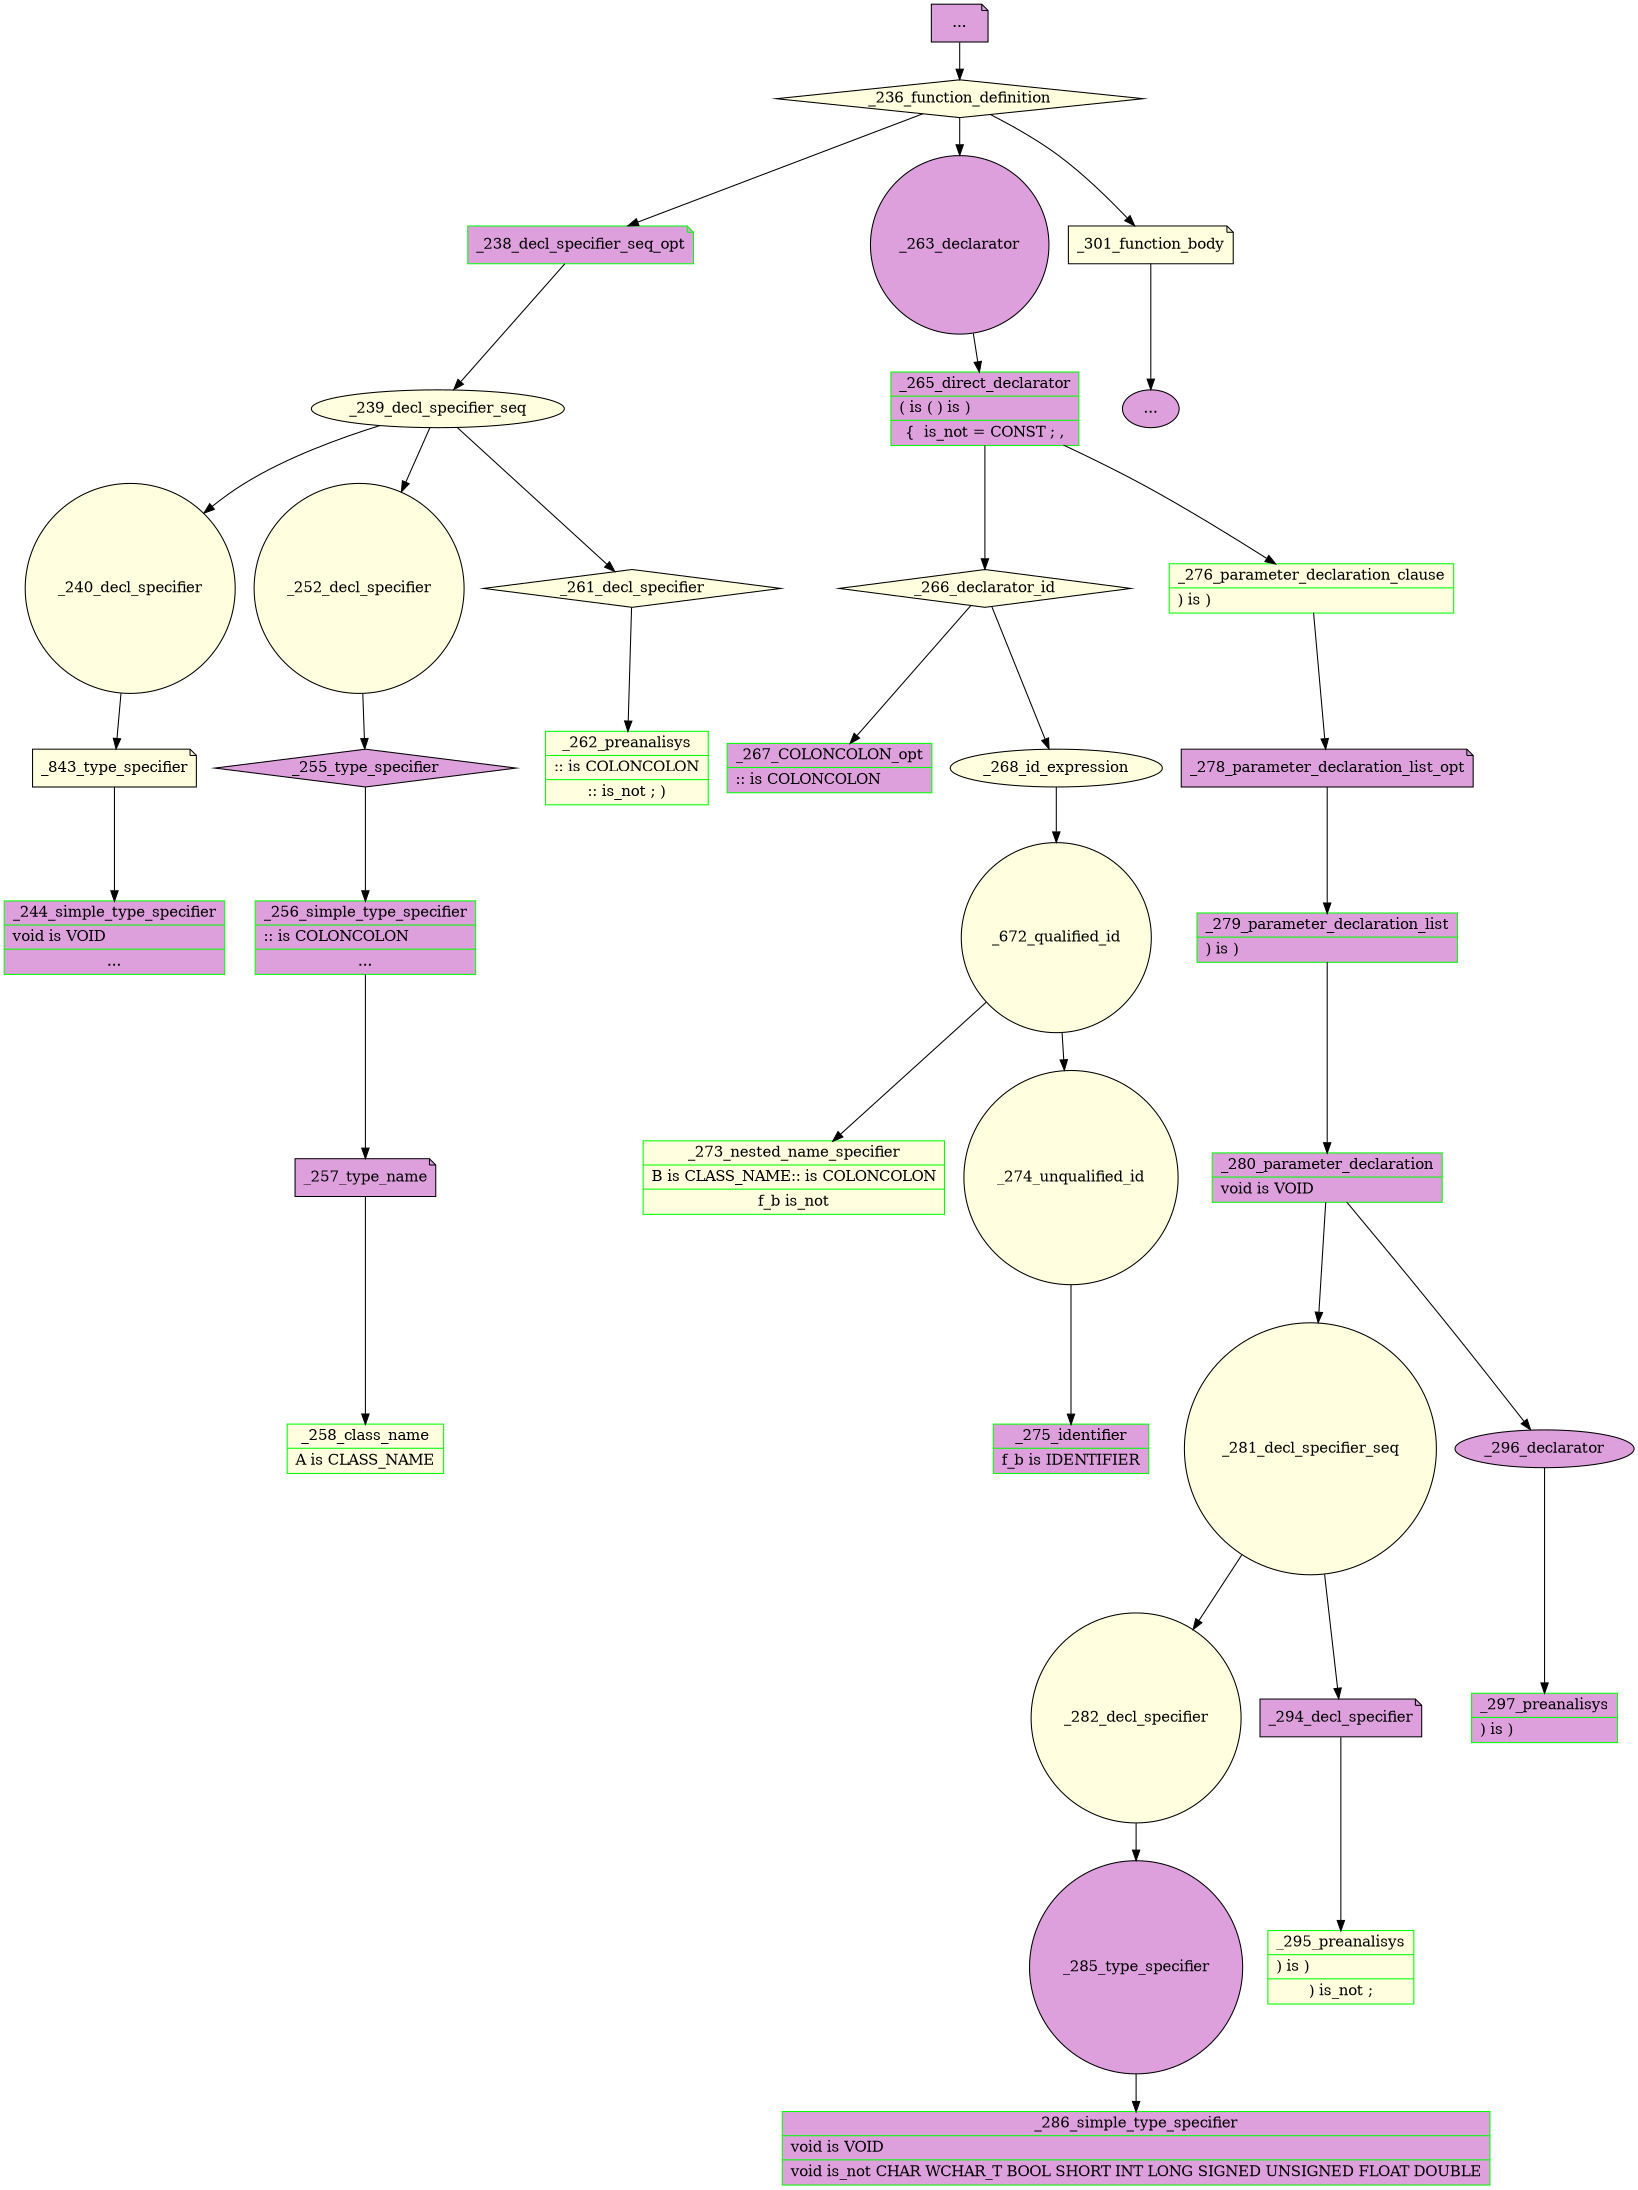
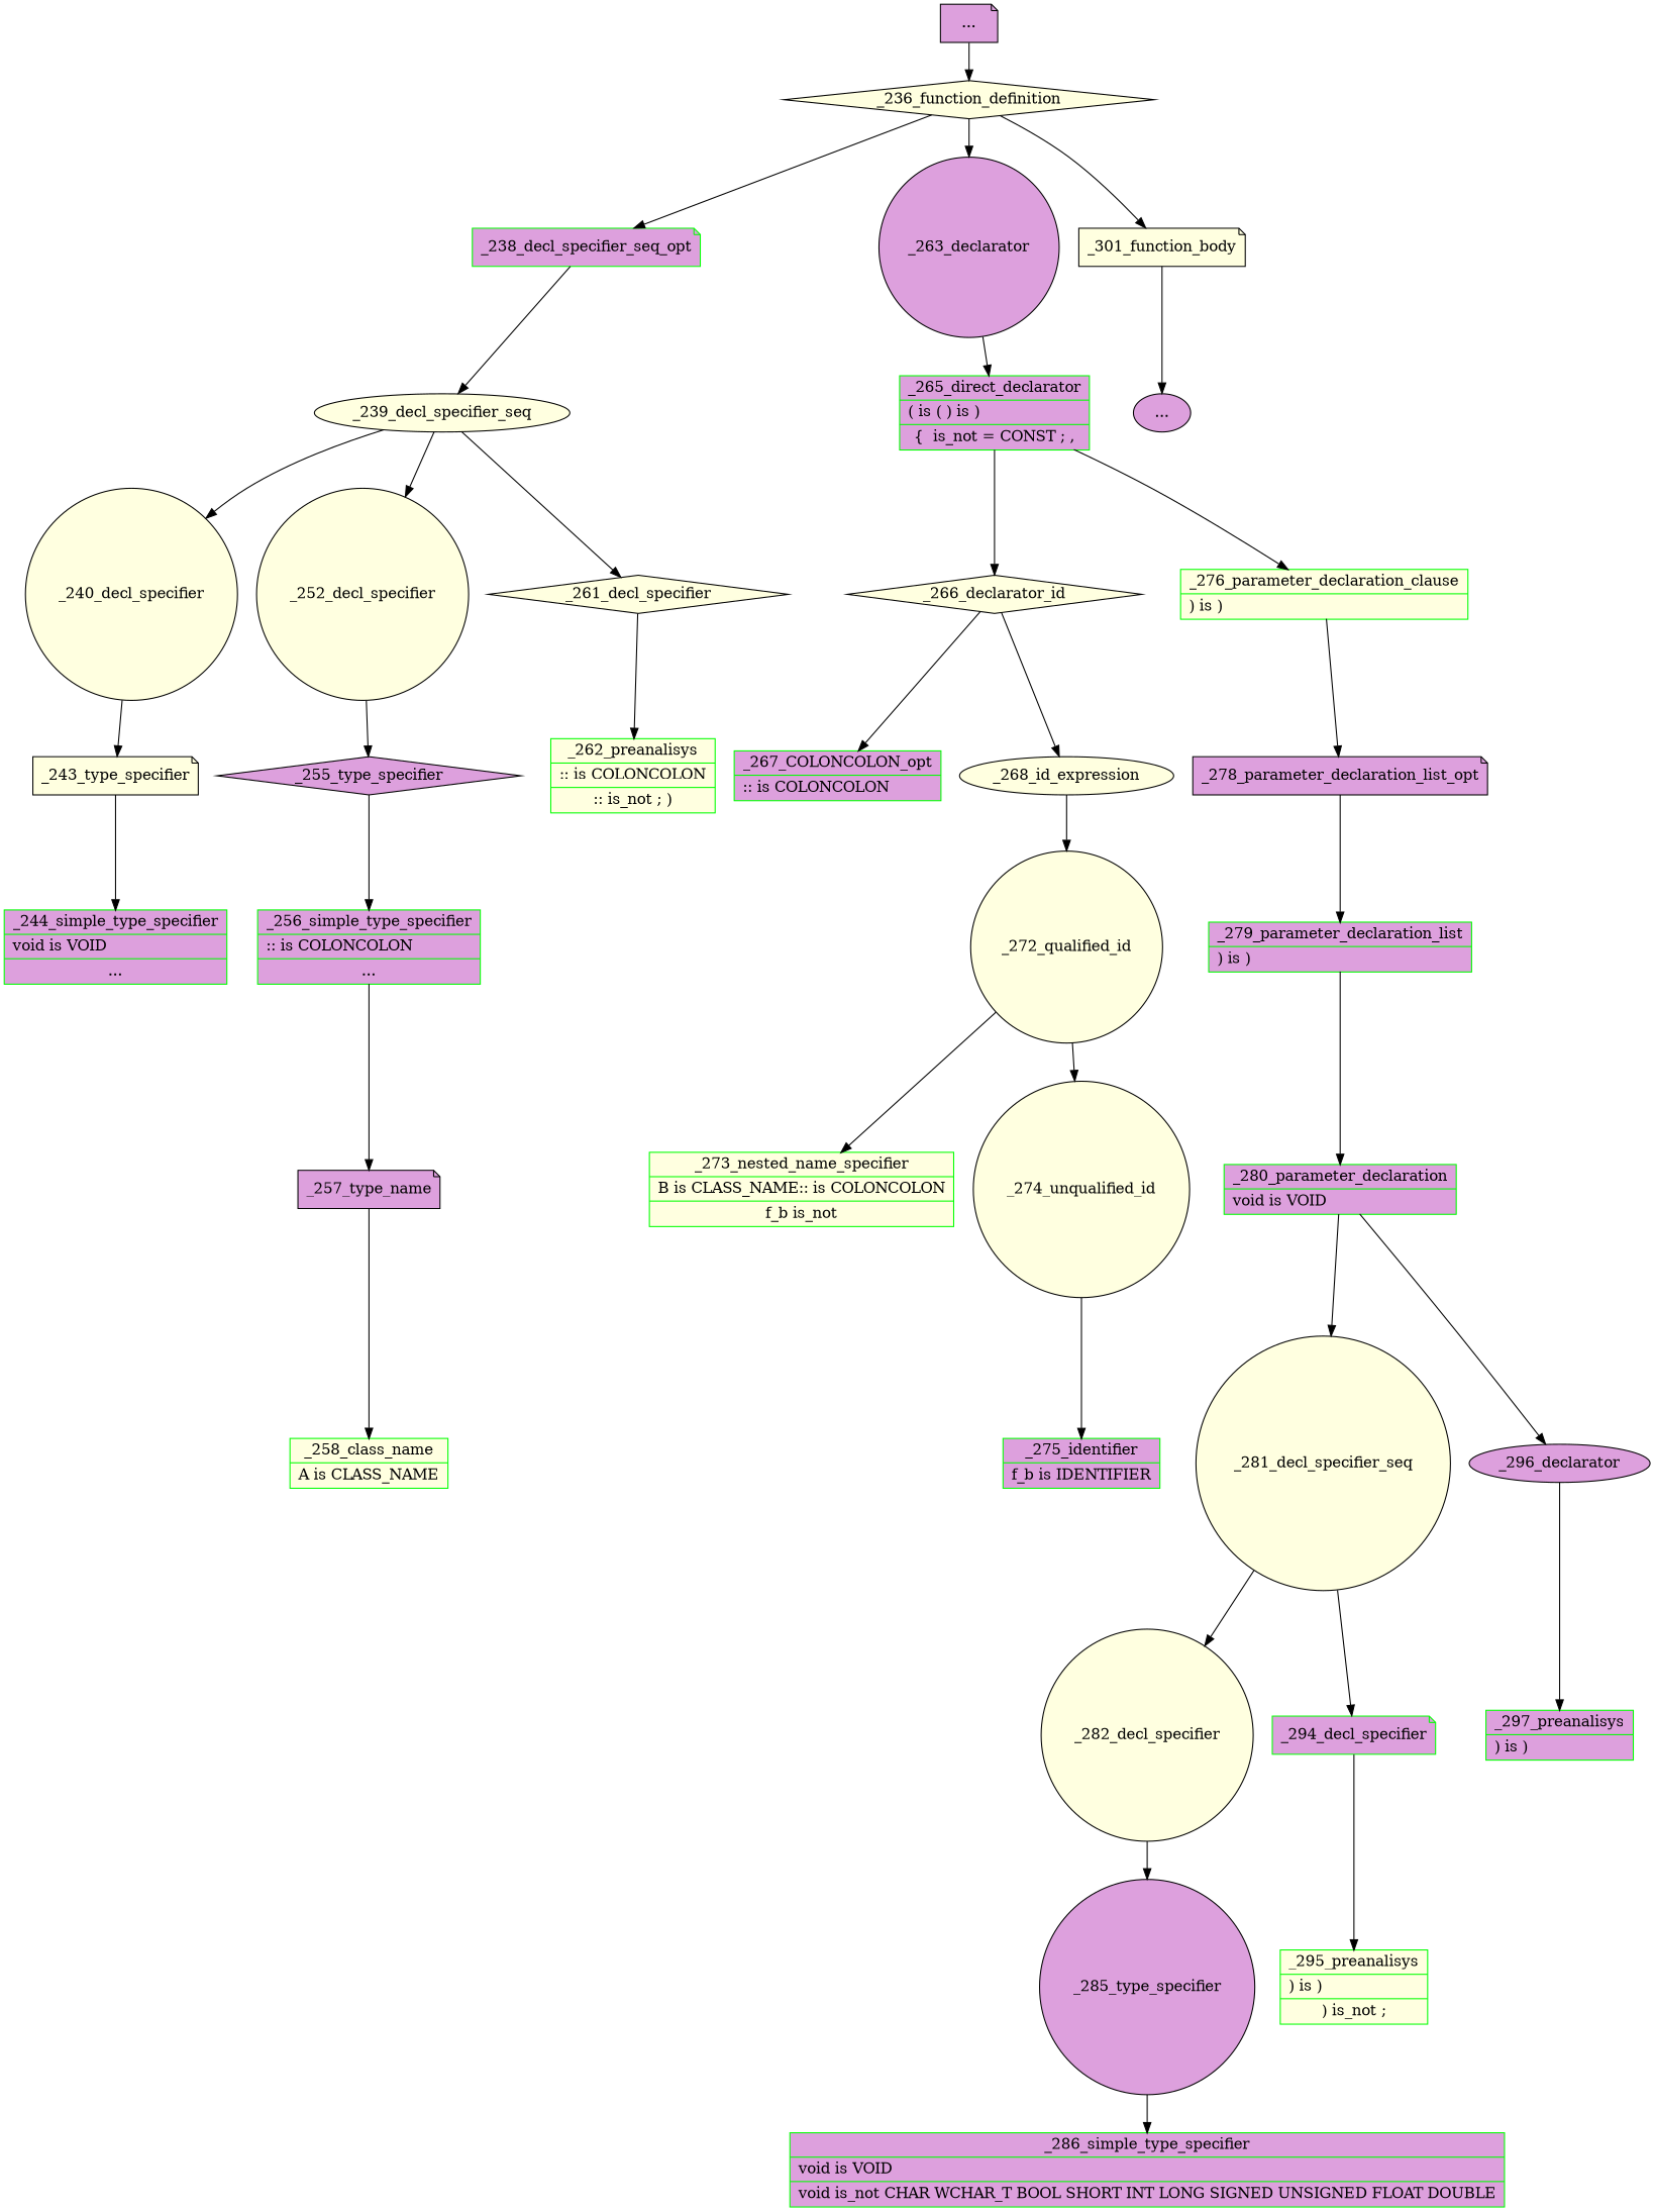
  digraph {
    node [fillcolor=plum shape=record style=filled]
    n1 [label="..." shape=note]
    n2 [fillcolor=lightyellow label=_236_function_definition shape=diamond]
    n3 [color=green label=_238_decl_specifier_seq_opt shape=note]
    n4 [label=_263_declarator shape=circle]
    n5 [fillcolor=lightyellow label=_301_function_body shape=note]
    n6 [label="..." shape=ellipse]
    n7 [fillcolor=lightyellow label=_239_decl_specifier_seq shape=ellipse]
    n8 [color=green label="{_265_direct_declarator|( is  ( ) is  ) \l| \{ \ is_not =\ CONST\ ;\ \,}"]
    n9 [fillcolor=lightyellow label=_240_decl_specifier shape=circle]
    n10 [fillcolor=lightyellow label=_252_decl_specifier shape=circle]
    n11 [fillcolor=lightyellow label=_261_decl_specifier shape=diamond]
-   n12 [fillcolor=lightyellow label=_843_type_specifier shape=note]
+   n12 [fillcolor=lightyellow label=_243_type_specifier shape=note]
    n13 [label=_255_type_specifier shape=diamond]
    n14 [color=green fillcolor=lightyellow label="{_262_preanalisys|:: is COLONCOLON\l|::\ is_not ;\ )}"]
    n15 [color=green label="{_244_simple_type_specifier|void is VOID\l|...}"]
    n16 [color=green label="{_256_simple_type_specifier|:: is COLONCOLON\l|...}"]
    n17 [label=_257_type_name shape=note]
    n18 [color=green fillcolor=lightyellow label="{_258_class_name|A is CLASS_NAME\l}"]
    n19 [fillcolor=lightyellow label=_266_declarator_id shape=diamond]
    n20 [color=green fillcolor=lightyellow label="{_276_parameter_declaration_clause|) is  ) \l}"]
    n21 [color=green label="{_267_COLONCOLON_opt|:: is COLONCOLON\l}"]
    n22 [fillcolor=lightyellow label=_268_id_expression shape=ellipse]
    n23 [label=_278_parameter_declaration_list_opt shape=note]
-   n24 [fillcolor=lightyellow label=_672_qualified_id shape=circle]
+   n24 [fillcolor=lightyellow label=_272_qualified_id shape=circle]
    n25 [color=green fillcolor=lightyellow label="{_273_nested_name_specifier|B is CLASS_NAME:: is COLONCOLON\l|f_b\ is_not}"]
    n26 [fillcolor=lightyellow label=_274_unqualified_id shape=circle]
    n27 [color=green label="{_275_identifier|f_b is IDENTIFIER\l}"]
    n28 [color=green label="{_279_parameter_declaration_list|) is  ) \l}"]
    n29 [color=green label="{_280_parameter_declaration|void is VOID\l}"]
    n30 [fillcolor=lightyellow label=_281_decl_specifier_seq shape=circle]
    n31 [label=_296_declarator shape=ellipse]
    n32 [fillcolor=lightyellow label=_282_decl_specifier shape=circle]
-   n33 [label=_294_decl_specifier shape=note]
+   n33 [label=_294_decl_specifier shape=note color=green]
    n34 [color=green label="{_297_preanalisys|) is  ) \l}"]
    n35 [label=_285_type_specifier shape=circle]
    n36 [color=green fillcolor=lightyellow label="{_295_preanalisys|) is  ) \l|)\ is_not ;}"]
    n37 [color=green label="{_286_simple_type_specifier|void is VOID\l|void\ is_not CHAR\ WCHAR_T\ BOOL\ SHORT\ INT\ LONG\ SIGNED\ UNSIGNED\ FLOAT\ DOUBLE}"]
    n1 -> n2
    n2 -> n3
    n2 -> n4
    n2 -> n5
    n3 -> n7
    n4 -> n8
    n5 -> n6
    n7 -> n9
    n7 -> n10
    n7 -> n11
    n8 -> n19
    n8 -> n20
    n9 -> n12
    n10 -> n13
    n11 -> n14
    n12 -> n15
    n13 -> n16
    n16 -> n17
    n17 -> n18
    n19 -> n21
    n19 -> n22
    n20 -> n23
    n22 -> n24
    n23 -> n28
    n24 -> n25
    n24 -> n26
    n26 -> n27
    n28 -> n29
    n29 -> n30
    n29 -> n31
    n30 -> n32
    n30 -> n33
    n31 -> n34
    n32 -> n35
    n33 -> n36
    n35 -> n37
  }
